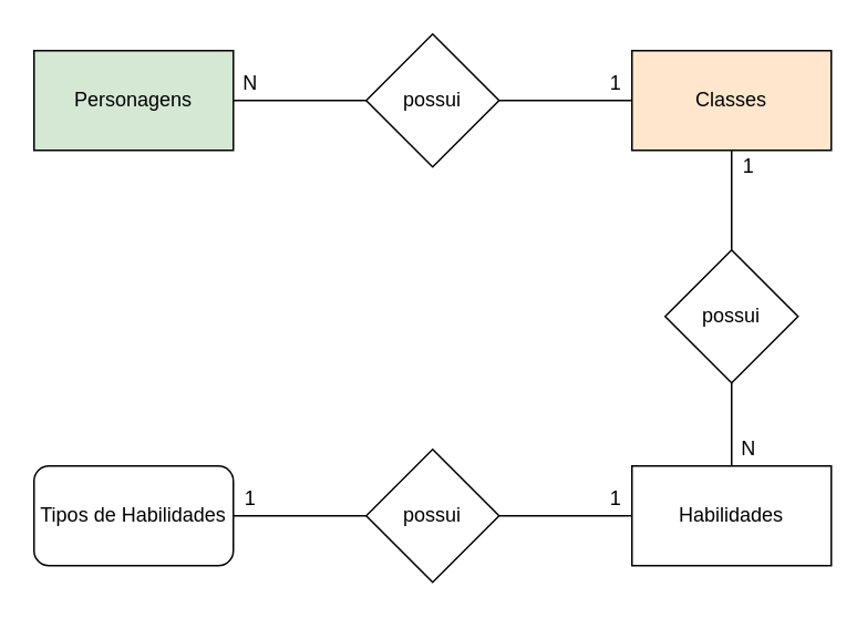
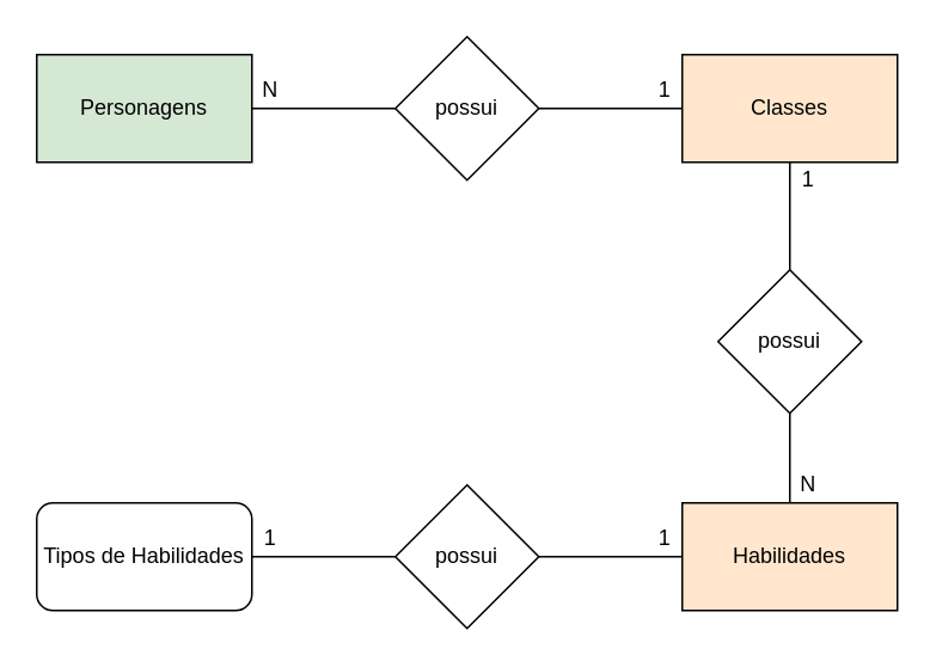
  <mxCell id="0" />
  <mxCell id="1" parent="0" />
  <mxCell id="2" value="Classes" style="rounded=0;whiteSpace=wrap;html=1;fillColor=#ffe6cc;" parent="1" vertex="1"><mxGeometry x="380" y="30" width="120" height="60" as="geometry" /></mxCell>
- <mxCell id="3" value="Habilidades" style="rounded=0;whiteSpace=wrap;html=1;" parent="1" vertex="1"><mxGeometry x="380" y="280" width="120" height="60" as="geometry" /></mxCell>
+ <mxCell id="3" value="Habilidades" style="rounded=0;whiteSpace=wrap;html=1;fillColor=#ffe6cc;" parent="1" vertex="1"><mxGeometry x="380" y="280" width="120" height="60" as="geometry" /></mxCell>
  <mxCell id="4" value="Personagens" style="rounded=0;whiteSpace=wrap;html=1;fillColor=#d5e8d4;" parent="1" vertex="1"><mxGeometry x="20" y="30" width="120" height="60" as="geometry" /></mxCell>
  <mxCell id="5" style="edgeStyle=orthogonalEdgeStyle;rounded=0;orthogonalLoop=1;jettySize=auto;html=1;entryX=0;entryY=0.5;entryDx=0;entryDy=0;endArrow=none;endFill=0;" parent="1" source="7" target="2" edge="1"><mxGeometry relative="1" as="geometry" /></mxCell>
  <mxCell id="6" style="edgeStyle=orthogonalEdgeStyle;rounded=0;orthogonalLoop=1;jettySize=auto;html=1;entryX=1;entryY=0.5;entryDx=0;entryDy=0;endArrow=none;endFill=0;" parent="1" source="7" target="4" edge="1"><mxGeometry relative="1" as="geometry" /></mxCell>
  <mxCell id="7" value="possui" style="rhombus;whiteSpace=wrap;html=1;" parent="1" vertex="1"><mxGeometry x="220" y="20" width="80" height="80" as="geometry" /></mxCell>
  <mxCell id="8" value="N" style="text;html=1;align=center;verticalAlign=middle;resizable=0;points=[];autosize=1;" parent="1" vertex="1"><mxGeometry x="140" y="40" width="20" height="20" as="geometry" /></mxCell>
  <mxCell id="9" value="1" style="text;html=1;align=center;verticalAlign=middle;resizable=0;points=[];autosize=1;" parent="1" vertex="1"><mxGeometry x="360" y="40" width="20" height="20" as="geometry" /></mxCell>
  <mxCell id="10" style="edgeStyle=orthogonalEdgeStyle;rounded=0;orthogonalLoop=1;jettySize=auto;html=1;entryX=0.5;entryY=1;entryDx=0;entryDy=0;endArrow=none;endFill=0;" parent="1" source="12" target="2" edge="1"><mxGeometry relative="1" as="geometry" /></mxCell>
  <mxCell id="11" style="edgeStyle=orthogonalEdgeStyle;rounded=0;orthogonalLoop=1;jettySize=auto;html=1;entryX=0.5;entryY=0;entryDx=0;entryDy=0;endArrow=none;endFill=0;" parent="1" source="12" target="3" edge="1"><mxGeometry relative="1" as="geometry" /></mxCell>
  <mxCell id="12" value="possui" style="rhombus;whiteSpace=wrap;html=1;" parent="1" vertex="1"><mxGeometry x="400" y="150" width="80" height="80" as="geometry" /></mxCell>
  <mxCell id="13" value="1" style="text;html=1;align=center;verticalAlign=middle;resizable=0;points=[];autosize=1;" parent="1" vertex="1"><mxGeometry x="440" y="90" width="20" height="20" as="geometry" /></mxCell>
  <mxCell id="14" value="N" style="text;html=1;align=center;verticalAlign=middle;resizable=0;points=[];autosize=1;" parent="1" vertex="1"><mxGeometry x="440" y="260" width="20" height="20" as="geometry" /></mxCell>
  <mxCell id="15" value="Tipos de Habilidades" style="whiteSpace=wrap;html=1;rounded=1;" parent="1" vertex="1"><mxGeometry x="20" y="280" width="120" height="60" as="geometry" /></mxCell>
  <mxCell id="16" style="edgeStyle=orthogonalEdgeStyle;rounded=0;orthogonalLoop=1;jettySize=auto;html=1;entryX=1;entryY=0.5;entryDx=0;entryDy=0;endArrow=none;endFill=0;" parent="1" source="18" target="15" edge="1"><mxGeometry relative="1" as="geometry" /></mxCell>
  <mxCell id="17" style="edgeStyle=orthogonalEdgeStyle;rounded=0;orthogonalLoop=1;jettySize=auto;html=1;exitX=1;exitY=0.5;exitDx=0;exitDy=0;entryX=0;entryY=0.5;entryDx=0;entryDy=0;endArrow=none;endFill=0;" parent="1" source="18" target="3" edge="1"><mxGeometry relative="1" as="geometry" /></mxCell>
  <mxCell id="18" value="possui" style="rhombus;whiteSpace=wrap;html=1;" parent="1" vertex="1"><mxGeometry x="220" y="270" width="80" height="80" as="geometry" /></mxCell>
  <mxCell id="19" value="1" style="text;html=1;align=center;verticalAlign=middle;resizable=0;points=[];autosize=1;" parent="1" vertex="1"><mxGeometry x="140" y="290" width="20" height="20" as="geometry" /></mxCell>
  <mxCell id="20" value="1" style="text;html=1;align=center;verticalAlign=middle;resizable=0;points=[];autosize=1;" parent="1" vertex="1"><mxGeometry x="360" y="290" width="20" height="20" as="geometry" /></mxCell>
